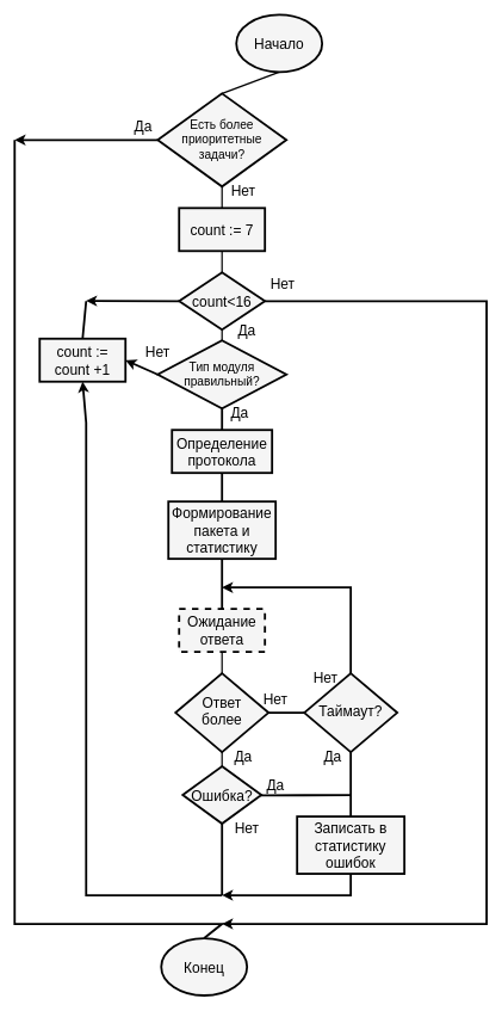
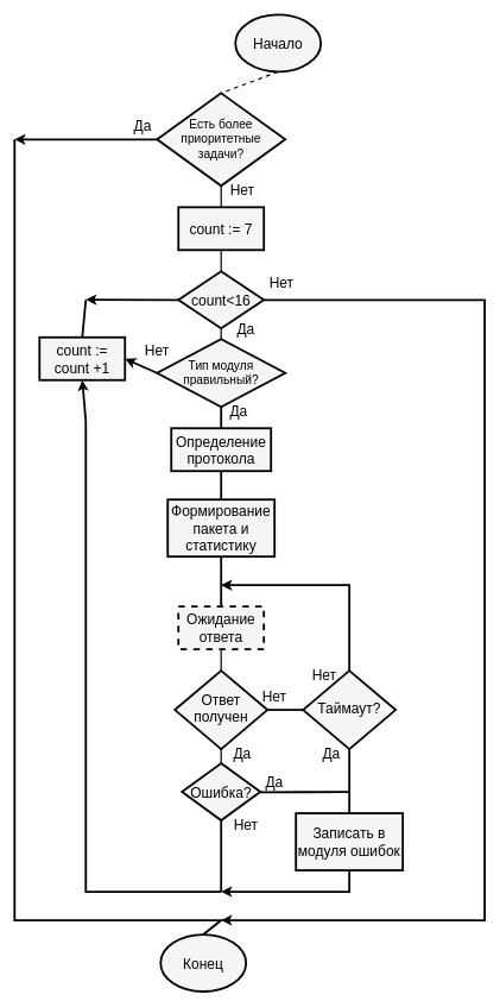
  <mxCell id="0" />
  <mxCell id="1" parent="0" />
- <mxCell id="2" style="edgeStyle=none;html=1;exitX=0.5;exitY=1;exitDx=0;exitDy=0;entryX=0.5;entryY=0;entryDx=0;entryDy=0;fontFamily=Helvetica;fontSize=20;fontColor=#000000;strokeColor=#000000;strokeWidth=2;endArrow=none;endFill=0;rounded=0;" parent="1" source="3" target="7" edge="1"><mxGeometry relative="1" as="geometry" /></mxCell>
+ <mxCell id="2" style="edgeStyle=none;html=1;exitX=0.5;exitY=1;exitDx=0;exitDy=0;entryX=0.5;entryY=0;entryDx=0;entryDy=0;fontFamily=Helvetica;fontSize=20;fontColor=#000000;strokeColor=#000000;strokeWidth=2;endArrow=none;endFill=0;rounded=0;dashed=1;" parent="1" source="3" target="7" edge="1"><mxGeometry relative="1" as="geometry" /></mxCell>
  <mxCell id="3" value="Начало" style="ellipse;whiteSpace=wrap;html=1;fillColor=#f5f5f5;gradientColor=none;strokeColor=#000000;strokeWidth=3;fontColor=#000000;fontSize=20;" parent="1" vertex="1"><mxGeometry x="330" y="20" width="120" height="80" as="geometry" /></mxCell>
  <mxCell id="4" style="edgeStyle=none;shape=connector;rounded=0;html=1;exitX=0.5;exitY=1;exitDx=0;exitDy=0;entryX=0.5;entryY=0;entryDx=0;entryDy=0;labelBackgroundColor=default;strokeColor=#000000;strokeWidth=2;fontFamily=Helvetica;fontSize=20;fontColor=#000000;endArrow=none;endFill=0;" parent="1" source="7" target="9" edge="1"><mxGeometry relative="1" as="geometry" /></mxCell>
  <mxCell id="5" style="edgeStyle=none;html=1;strokeColor=#000000;strokeWidth=3;rounded=0;endArrow=none;endFill=0;entryX=0.5;entryY=0;entryDx=0;entryDy=0;" parent="1" target="45" edge="1"><mxGeometry relative="1" as="geometry"><mxPoint x="310" y="1290" as="targetPoint" /><Array as="points"><mxPoint x="20" y="195" /><mxPoint x="20" y="1290" /><mxPoint x="310" y="1290" /></Array><mxPoint x="20" y="200" as="sourcePoint" /></mxGeometry></mxCell>
  <mxCell id="6" style="edgeStyle=none;shape=connector;rounded=0;html=1;exitX=0;exitY=0.5;exitDx=0;exitDy=0;labelBackgroundColor=default;strokeColor=#000000;strokeWidth=3;fontFamily=Helvetica;fontSize=17;fontColor=#000000;startArrow=none;startFill=0;endArrow=classic;endFill=1;" parent="1" source="7" edge="1"><mxGeometry relative="1" as="geometry"><mxPoint x="20" y="194.889" as="targetPoint" /></mxGeometry></mxCell>
  <mxCell id="7" value="Есть более приоритетные &lt;br&gt;задачи?" style="rhombus;whiteSpace=wrap;html=1;strokeColor=#000000;strokeWidth=3;fontFamily=Helvetica;fontSize=17;fontColor=#000000;fillColor=#f5f5f5;gradientColor=none;" parent="1" vertex="1"><mxGeometry x="220" y="130" width="180" height="130" as="geometry" /></mxCell>
  <mxCell id="8" style="edgeStyle=none;shape=connector;rounded=0;html=1;exitX=0.5;exitY=1;exitDx=0;exitDy=0;entryX=0.5;entryY=0;entryDx=0;entryDy=0;labelBackgroundColor=default;strokeColor=#000000;strokeWidth=2;fontFamily=Helvetica;fontSize=20;fontColor=#000000;endArrow=none;endFill=0;" parent="1" source="9" target="14" edge="1"><mxGeometry relative="1" as="geometry" /></mxCell>
  <mxCell id="9" value="count := 7" style="rounded=0;whiteSpace=wrap;html=1;strokeColor=#000000;strokeWidth=3;fontFamily=Helvetica;fontSize=20;fontColor=#000000;fillColor=#f5f5f5;gradientColor=none;" parent="1" vertex="1"><mxGeometry x="250" y="290" width="120" height="60" as="geometry" /></mxCell>
  <mxCell id="10" value="Нет" style="text;html=1;strokeColor=none;fillColor=none;align=center;verticalAlign=middle;whiteSpace=wrap;rounded=0;strokeWidth=3;fontFamily=Helvetica;fontSize=20;fontColor=#000000;" parent="1" vertex="1"><mxGeometry x="310" y="250" width="60" height="30" as="geometry" /></mxCell>
  <mxCell id="11" style="edgeStyle=none;shape=connector;rounded=0;html=1;exitX=0.5;exitY=1;exitDx=0;exitDy=0;entryX=0.5;entryY=0;entryDx=0;entryDy=0;labelBackgroundColor=default;strokeColor=#000000;strokeWidth=2;fontFamily=Helvetica;fontSize=20;fontColor=#000000;endArrow=none;endFill=0;" parent="1" source="14" target="17" edge="1"><mxGeometry relative="1" as="geometry" /></mxCell>
  <mxCell id="12" style="edgeStyle=none;shape=connector;rounded=0;html=1;exitX=1;exitY=0.5;exitDx=0;exitDy=0;labelBackgroundColor=default;strokeColor=#000000;strokeWidth=3;fontFamily=Helvetica;fontSize=17;fontColor=#000000;endArrow=classic;endFill=1;" parent="1" source="14" edge="1"><mxGeometry relative="1" as="geometry"><Array as="points"><mxPoint x="680" y="420" /><mxPoint x="680" y="1290" /><mxPoint x="310" y="1290" /></Array><mxPoint x="310" y="1290" as="targetPoint" /></mxGeometry></mxCell>
  <mxCell id="13" style="edgeStyle=none;shape=connector;rounded=0;html=1;exitX=0;exitY=0.5;exitDx=0;exitDy=0;entryX=0.215;entryY=0.308;entryDx=0;entryDy=0;entryPerimeter=0;labelBackgroundColor=default;strokeColor=#000000;strokeWidth=3;fontFamily=Helvetica;fontSize=17;fontColor=#000000;endArrow=classic;endFill=1;" parent="1" source="14" edge="1"><mxGeometry relative="1" as="geometry"><mxPoint x="119.85" y="419.68" as="targetPoint" /></mxGeometry></mxCell>
  <mxCell id="14" value="count&amp;lt;16" style="rhombus;whiteSpace=wrap;html=1;strokeColor=#000000;strokeWidth=3;fontFamily=Helvetica;fontSize=20;fontColor=#000000;fillColor=#f5f5f5;gradientColor=none;" parent="1" vertex="1"><mxGeometry x="250" y="380" width="120" height="80" as="geometry" /></mxCell>
  <mxCell id="15" style="edgeStyle=none;shape=connector;rounded=0;html=1;exitX=0.5;exitY=1;exitDx=0;exitDy=0;entryX=0.5;entryY=0;entryDx=0;entryDy=0;labelBackgroundColor=default;strokeColor=#000000;strokeWidth=3;fontFamily=Helvetica;fontSize=20;fontColor=#000000;endArrow=none;endFill=0;" parent="1" source="17" edge="1"><mxGeometry relative="1" as="geometry"><mxPoint x="310" y="600" as="targetPoint" /></mxGeometry></mxCell>
  <mxCell id="16" style="edgeStyle=none;shape=connector;rounded=0;html=1;exitX=0;exitY=0.5;exitDx=0;exitDy=0;entryX=1;entryY=0.5;entryDx=0;entryDy=0;labelBackgroundColor=default;strokeColor=#000000;strokeWidth=3;fontFamily=Helvetica;fontSize=17;fontColor=#000000;startArrow=none;startFill=0;endArrow=classic;endFill=1;" parent="1" source="17" target="19" edge="1"><mxGeometry relative="1" as="geometry" /></mxCell>
  <mxCell id="17" value="&lt;p style=&quot;line-height: 120%; font-size: 17px;&quot;&gt;Тип модуля правильный?&lt;/p&gt;" style="rhombus;whiteSpace=wrap;html=1;strokeColor=#000000;strokeWidth=3;fontFamily=Helvetica;fontSize=13;fontColor=#000000;fillColor=#f5f5f5;gradientColor=none;spacingTop=1;" parent="1" vertex="1"><mxGeometry x="220" y="475" width="180" height="95" as="geometry" /></mxCell>
  <mxCell id="18" style="edgeStyle=none;shape=connector;rounded=0;html=1;exitX=0.5;exitY=0;exitDx=0;exitDy=0;labelBackgroundColor=default;strokeColor=#000000;strokeWidth=3;fontFamily=Helvetica;fontSize=17;fontColor=#000000;endArrow=none;endFill=0;startArrow=none;startFill=0;" parent="1" source="19" edge="1"><mxGeometry relative="1" as="geometry"><mxPoint x="120" y="420" as="targetPoint" /></mxGeometry></mxCell>
  <mxCell id="19" value="count := count +1" style="rounded=0;whiteSpace=wrap;html=1;strokeColor=#000000;strokeWidth=3;fontFamily=Helvetica;fontSize=20;fontColor=#000000;fillColor=#f5f5f5;gradientColor=none;" parent="1" vertex="1"><mxGeometry x="55" y="472.5" width="120" height="60" as="geometry" /></mxCell>
  <mxCell id="20" value="Да" style="text;html=1;strokeColor=none;fillColor=none;align=center;verticalAlign=middle;whiteSpace=wrap;rounded=0;strokeWidth=3;fontFamily=Helvetica;fontSize=20;fontColor=#000000;" parent="1" vertex="1"><mxGeometry x="315" y="445" width="60" height="30" as="geometry" /></mxCell>
  <mxCell id="21" value="Нет" style="text;html=1;strokeColor=none;fillColor=none;align=center;verticalAlign=middle;whiteSpace=wrap;rounded=0;strokeWidth=3;fontFamily=Helvetica;fontSize=20;fontColor=#000000;" parent="1" vertex="1"><mxGeometry x="190" y="475" width="60" height="30" as="geometry" /></mxCell>
  <mxCell id="22" value="Да" style="text;html=1;strokeColor=none;fillColor=none;align=center;verticalAlign=middle;whiteSpace=wrap;rounded=0;strokeWidth=3;fontFamily=Helvetica;fontSize=20;fontColor=#000000;" parent="1" vertex="1"><mxGeometry x="305" y="560" width="60" height="30" as="geometry" /></mxCell>
  <mxCell id="23" style="edgeStyle=none;shape=connector;rounded=0;html=1;exitX=0.5;exitY=1;exitDx=0;exitDy=0;entryX=0.5;entryY=0;entryDx=0;entryDy=0;labelBackgroundColor=default;strokeColor=#000000;strokeWidth=3;fontFamily=Helvetica;fontSize=17;fontColor=#000000;endArrow=none;endFill=0;" parent="1" source="24" target="49" edge="1"><mxGeometry relative="1" as="geometry" /></mxCell>
  <mxCell id="24" value="Определение протокола" style="rounded=0;whiteSpace=wrap;html=1;strokeColor=#000000;strokeWidth=3;fontFamily=Helvetica;fontSize=20;fontColor=#000000;fillColor=#f5f5f5;gradientColor=none;" parent="1" vertex="1"><mxGeometry x="240" y="600" width="140" height="60" as="geometry" /></mxCell>
  <mxCell id="25" style="edgeStyle=none;shape=connector;rounded=0;html=1;exitX=0.5;exitY=1;exitDx=0;exitDy=0;entryX=0.5;entryY=0;entryDx=0;entryDy=0;labelBackgroundColor=default;strokeColor=#000000;strokeWidth=2;fontFamily=Helvetica;fontSize=20;fontColor=#000000;endArrow=none;endFill=0;" parent="1" source="26" target="29" edge="1"><mxGeometry relative="1" as="geometry" /></mxCell>
  <mxCell id="26" value="Ожидание ответа" style="rounded=0;whiteSpace=wrap;html=1;strokeColor=#000000;strokeWidth=3;fontFamily=Helvetica;fontSize=20;fontColor=#000000;fillColor=#f5f5f5;gradientColor=none;dashed=1;" parent="1" vertex="1"><mxGeometry x="250" y="850" width="120" height="60" as="geometry" /></mxCell>
  <mxCell id="27" style="edgeStyle=none;shape=connector;rounded=0;html=1;exitX=0.5;exitY=1;exitDx=0;exitDy=0;entryX=0.5;entryY=0;entryDx=0;entryDy=0;labelBackgroundColor=default;strokeColor=#000000;strokeWidth=2;fontFamily=Helvetica;fontSize=20;fontColor=#000000;endArrow=none;endFill=0;" parent="1" source="29" target="30" edge="1"><mxGeometry relative="1" as="geometry" /></mxCell>
  <mxCell id="28" style="edgeStyle=none;shape=connector;rounded=0;html=1;exitX=0;exitY=0.5;exitDx=0;exitDy=0;labelBackgroundColor=default;strokeColor=#000000;strokeWidth=3;fontFamily=Helvetica;fontSize=20;fontColor=#000000;endArrow=none;endFill=0;" parent="1" source="29" target="41" edge="1"><mxGeometry relative="1" as="geometry" /></mxCell>
- <mxCell id="29" value="Ответ &lt;br&gt;более" style="rhombus;whiteSpace=wrap;html=1;strokeColor=#000000;strokeWidth=3;fontFamily=Helvetica;fontSize=20;fontColor=#000000;fillColor=#f5f5f5;gradientColor=none;spacingTop=-6;" parent="1" vertex="1"><mxGeometry x="245" y="940" width="130" height="110" as="geometry" /></mxCell>
+ <mxCell id="29" value="Ответ &lt;br&gt;получен" style="rhombus;whiteSpace=wrap;html=1;strokeColor=#000000;strokeWidth=3;fontFamily=Helvetica;fontSize=20;fontColor=#000000;fillColor=#f5f5f5;gradientColor=none;spacingTop=-6;" parent="1" vertex="1"><mxGeometry x="245" y="940" width="130" height="110" as="geometry" /></mxCell>
  <mxCell id="30" value="Ошибка?" style="rhombus;whiteSpace=wrap;html=1;strokeColor=#000000;strokeWidth=3;fontFamily=Helvetica;fontSize=20;fontColor=#000000;fillColor=#f5f5f5;gradientColor=none;" parent="1" vertex="1"><mxGeometry x="255" y="1070" width="110" height="80" as="geometry" /></mxCell>
  <mxCell id="31" style="edgeStyle=none;shape=connector;rounded=0;html=1;exitX=0.5;exitY=1;exitDx=0;exitDy=0;labelBackgroundColor=default;strokeColor=#000000;strokeWidth=3;fontFamily=Helvetica;fontSize=17;fontColor=#000000;startArrow=none;startFill=0;endArrow=classic;endFill=1;" parent="1" source="32" edge="1"><mxGeometry relative="1" as="geometry"><mxPoint x="310" y="1250" as="targetPoint" /><Array as="points"><mxPoint x="490" y="1250" /></Array></mxGeometry></mxCell>
- <mxCell id="32" value="Записать в статистику ошибок" style="rounded=0;whiteSpace=wrap;html=1;strokeColor=#000000;strokeWidth=3;fontFamily=Helvetica;fontSize=20;fontColor=#000000;fillColor=#f5f5f5;gradientColor=none;" parent="1" vertex="1"><mxGeometry x="415" y="1140" width="150" height="80" as="geometry" /></mxCell>
+ <mxCell id="32" value="Записать в модуля ошибок" style="rounded=0;whiteSpace=wrap;html=1;strokeColor=#000000;strokeWidth=3;fontFamily=Helvetica;fontSize=20;fontColor=#000000;fillColor=#f5f5f5;gradientColor=none;" parent="1" vertex="1"><mxGeometry x="415" y="1140" width="150" height="80" as="geometry" /></mxCell>
  <mxCell id="33" style="edgeStyle=none;shape=connector;rounded=0;html=1;exitX=0.142;exitY=1.017;exitDx=0;exitDy=0;labelBackgroundColor=default;strokeColor=#000000;strokeWidth=3;fontFamily=Helvetica;fontSize=17;fontColor=#000000;startArrow=none;startFill=0;endArrow=none;endFill=0;endSize=7;targetPerimeterSpacing=-14;sourcePerimeterSpacing=-10;startSize=0;jumpSize=1;exitPerimeter=0;" parent="1" source="34" edge="1"><mxGeometry relative="1" as="geometry"><mxPoint x="490" y="1110" as="targetPoint" /></mxGeometry></mxCell>
  <mxCell id="34" value="Да" style="text;html=1;strokeColor=none;fillColor=none;align=center;verticalAlign=middle;whiteSpace=wrap;rounded=0;strokeWidth=3;fontFamily=Helvetica;fontSize=20;fontColor=#000000;" parent="1" vertex="1"><mxGeometry x="355" y="1080" width="60" height="30" as="geometry" /></mxCell>
  <mxCell id="35" style="edgeStyle=none;shape=connector;rounded=0;html=1;labelBackgroundColor=default;strokeColor=#000000;strokeWidth=3;fontFamily=Helvetica;fontSize=20;fontColor=#000000;endArrow=classic;endFill=1;entryX=0.5;entryY=1;entryDx=0;entryDy=0;" parent="1" target="19" edge="1"><mxGeometry relative="1" as="geometry"><mxPoint x="120" y="420" as="targetPoint" /><Array as="points"><mxPoint x="310" y="1250" /><mxPoint x="120" y="1250" /><mxPoint x="120" y="590" /></Array><mxPoint x="310" y="1250" as="sourcePoint" /></mxGeometry></mxCell>
  <mxCell id="36" style="edgeStyle=none;shape=connector;rounded=0;html=1;exitX=0.5;exitY=1;exitDx=0;exitDy=0;labelBackgroundColor=default;strokeColor=#000000;strokeWidth=3;fontFamily=Helvetica;fontSize=17;fontColor=#000000;startArrow=none;startFill=0;endArrow=none;endFill=0;startSize=0;endSize=7;" parent="1" source="30" edge="1"><mxGeometry relative="1" as="geometry"><mxPoint x="310" y="1250" as="targetPoint" /></mxGeometry></mxCell>
  <mxCell id="37" value="Нет" style="text;html=1;strokeColor=none;fillColor=none;align=center;verticalAlign=middle;whiteSpace=wrap;rounded=0;strokeWidth=3;fontFamily=Helvetica;fontSize=20;fontColor=#000000;" parent="1" vertex="1"><mxGeometry x="315" y="1140" width="60" height="30" as="geometry" /></mxCell>
  <mxCell id="38" value="Да" style="text;html=1;strokeColor=none;fillColor=none;align=center;verticalAlign=middle;whiteSpace=wrap;rounded=0;strokeWidth=3;fontFamily=Helvetica;fontSize=20;fontColor=#000000;" parent="1" vertex="1"><mxGeometry x="310" y="1040" width="60" height="30" as="geometry" /></mxCell>
  <mxCell id="39" style="edgeStyle=none;shape=connector;rounded=0;html=1;exitX=0.5;exitY=1;exitDx=0;exitDy=0;labelBackgroundColor=default;strokeColor=#000000;strokeWidth=3;fontFamily=Helvetica;fontSize=20;fontColor=#000000;endArrow=none;endFill=0;entryX=0.5;entryY=0;entryDx=0;entryDy=0;" parent="1" source="41" target="32" edge="1"><mxGeometry relative="1" as="geometry"><mxPoint x="494.8" y="1210" as="targetPoint" /></mxGeometry></mxCell>
  <mxCell id="40" style="edgeStyle=none;shape=connector;rounded=0;html=1;exitX=0.5;exitY=0;exitDx=0;exitDy=0;labelBackgroundColor=default;strokeColor=#000000;strokeWidth=3;fontFamily=Helvetica;fontSize=20;fontColor=#000000;endArrow=classic;endFill=1;" parent="1" source="41" edge="1"><mxGeometry relative="1" as="geometry"><Array as="points"><mxPoint x="490" y="820" /></Array><mxPoint x="310" y="820" as="targetPoint" /></mxGeometry></mxCell>
  <mxCell id="41" value="Таймаут?" style="rhombus;whiteSpace=wrap;html=1;strokeColor=#000000;strokeWidth=3;fontFamily=Helvetica;fontSize=20;fontColor=#000000;fillColor=#f5f5f5;gradientColor=none;spacingTop=-6;" parent="1" vertex="1"><mxGeometry x="425" y="940" width="130" height="110" as="geometry" /></mxCell>
  <mxCell id="42" value="Нет" style="text;html=1;strokeColor=none;fillColor=none;align=center;verticalAlign=middle;whiteSpace=wrap;rounded=0;strokeWidth=3;fontFamily=Helvetica;fontSize=20;fontColor=#000000;" parent="1" vertex="1"><mxGeometry x="425" y="930" width="60" height="30" as="geometry" /></mxCell>
  <mxCell id="43" value="Да" style="text;html=1;strokeColor=none;fillColor=none;align=center;verticalAlign=middle;whiteSpace=wrap;rounded=0;strokeWidth=3;fontFamily=Helvetica;fontSize=20;fontColor=#000000;" parent="1" vertex="1"><mxGeometry x="435" y="1040" width="60" height="30" as="geometry" /></mxCell>
  <mxCell id="44" value="Нет" style="text;html=1;strokeColor=none;fillColor=none;align=center;verticalAlign=middle;whiteSpace=wrap;rounded=0;strokeWidth=3;fontFamily=Helvetica;fontSize=20;fontColor=#000000;" parent="1" vertex="1"><mxGeometry x="355" y="960" width="60" height="30" as="geometry" /></mxCell>
  <mxCell id="45" value="Конец" style="ellipse;whiteSpace=wrap;html=1;strokeColor=#000000;strokeWidth=3;fontFamily=Helvetica;fontSize=20;fontColor=#000000;fillColor=#f5f5f5;gradientColor=none;" parent="1" vertex="1"><mxGeometry x="225" y="1310" width="120" height="80" as="geometry" /></mxCell>
  <mxCell id="46" value="Нет" style="text;html=1;strokeColor=none;fillColor=none;align=center;verticalAlign=middle;whiteSpace=wrap;rounded=0;strokeWidth=3;fontFamily=Helvetica;fontSize=20;fontColor=#000000;" parent="1" vertex="1"><mxGeometry x="365" y="380" width="60" height="30" as="geometry" /></mxCell>
  <mxCell id="47" value="Да" style="text;html=1;strokeColor=none;fillColor=none;align=center;verticalAlign=middle;whiteSpace=wrap;rounded=0;strokeWidth=3;fontFamily=Helvetica;fontSize=20;fontColor=#000000;" parent="1" vertex="1"><mxGeometry x="170" y="160" width="60" height="30" as="geometry" /></mxCell>
  <mxCell id="48" style="edgeStyle=none;shape=connector;rounded=0;html=1;exitX=0.5;exitY=1;exitDx=0;exitDy=0;entryX=0.5;entryY=0;entryDx=0;entryDy=0;labelBackgroundColor=default;strokeColor=#000000;strokeWidth=3;fontFamily=Helvetica;fontSize=17;fontColor=#000000;endArrow=none;endFill=0;" parent="1" source="49" target="26" edge="1"><mxGeometry relative="1" as="geometry" /></mxCell>
  <mxCell id="49" value="Формирование пакета и статистику" style="rounded=0;whiteSpace=wrap;html=1;strokeColor=#000000;strokeWidth=3;fontFamily=Helvetica;fontSize=20;fontColor=#000000;fillColor=#f5f5f5;gradientColor=none;" parent="1" vertex="1"><mxGeometry x="235" y="700" width="150" height="80" as="geometry" /></mxCell>
